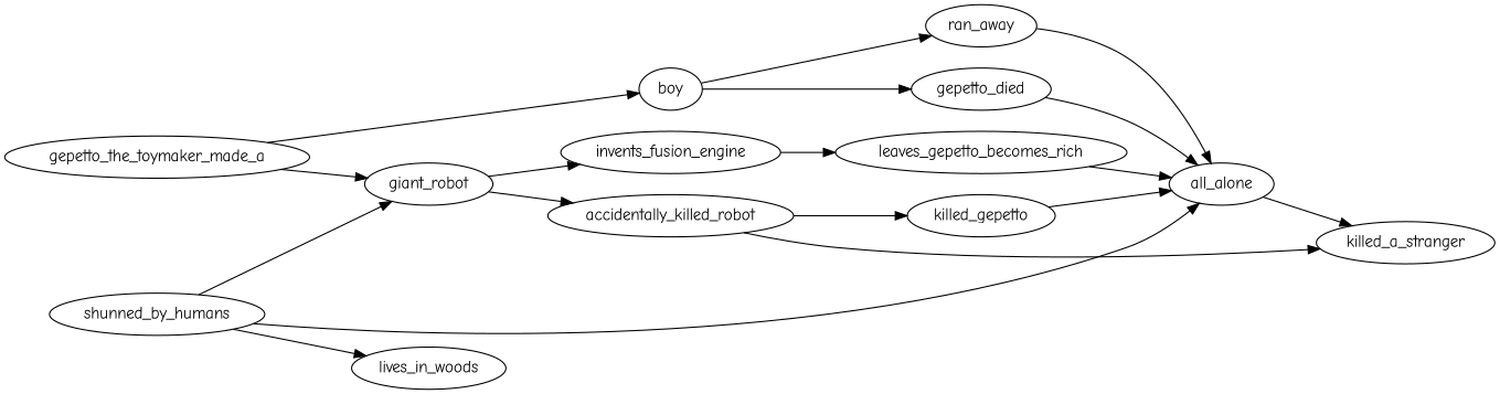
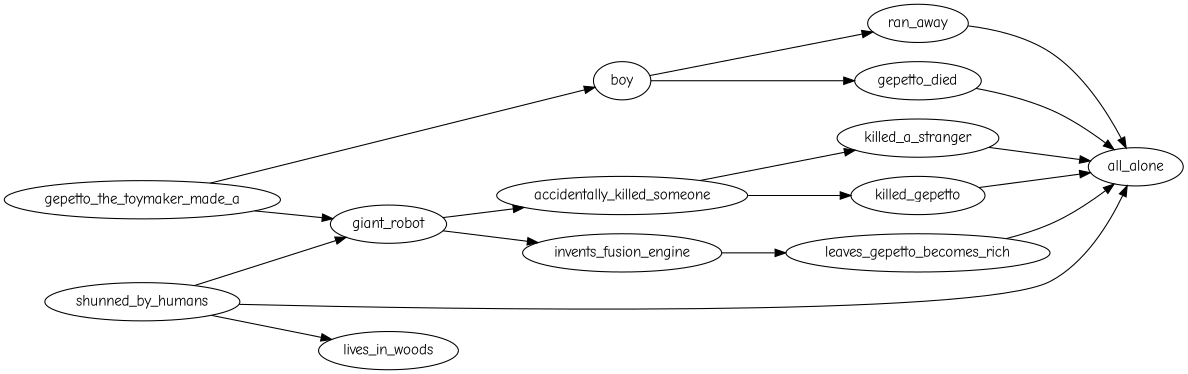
  digraph {
    fontname="Comic Neue"
    rankdir=LR
    node [fontname="Comic Neue"]
    edge [fontname="Comic Neue"]
    gepetto_the_toymaker_made_a
    boy
    giant_robot
    ran_away
    gepetto_died
-   accidentally_killed_someone [label=accidentally_killed_robot]
+   accidentally_killed_someone
    invents_fusion_engine
    all_alone
    shunned_by_humans
    lives_in_woods
    killed_a_stranger
    killed_gepetto
    leaves_gepetto_becomes_rich
    gepetto_the_toymaker_made_a -> boy
    gepetto_the_toymaker_made_a -> giant_robot
    boy -> ran_away
    boy -> gepetto_died
    giant_robot -> accidentally_killed_someone
    giant_robot -> invents_fusion_engine
    ran_away -> all_alone
    gepetto_died -> all_alone
    accidentally_killed_someone -> killed_a_stranger
    accidentally_killed_someone -> killed_gepetto
    invents_fusion_engine -> leaves_gepetto_becomes_rich
    shunned_by_humans -> giant_robot
    shunned_by_humans -> all_alone
    shunned_by_humans -> lives_in_woods
-   all_alone -> killed_a_stranger
+   killed_a_stranger -> all_alone
    killed_gepetto -> all_alone
    leaves_gepetto_becomes_rich -> all_alone
  }
